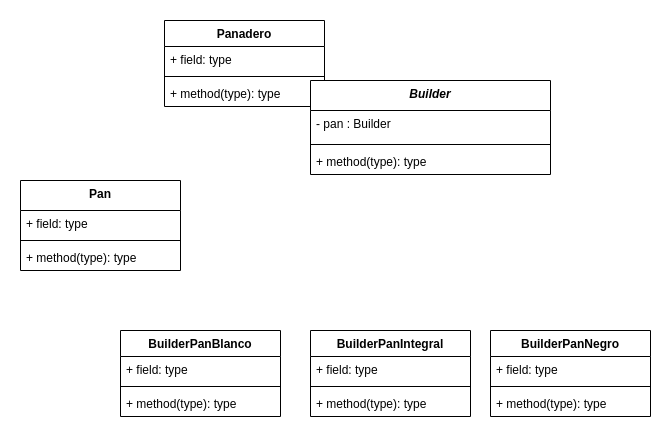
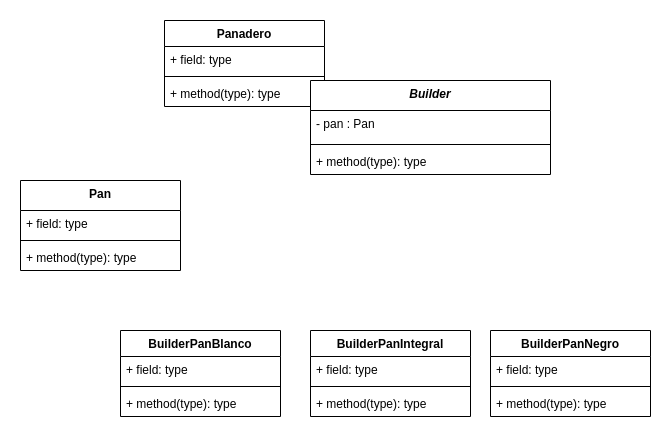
  <mxCell id="0" />
  <mxCell id="1" parent="0" />
  <mxCell id="2" value="Panadero" style="swimlane;fontStyle=1;align=center;verticalAlign=top;childLayout=stackLayout;horizontal=1;startSize=26;horizontalStack=0;resizeParent=1;resizeParentMax=0;resizeLast=0;collapsible=1;marginBottom=0;whiteSpace=wrap;html=1;" parent="1" vertex="1"><mxGeometry x="164" y="20" width="160" height="86" as="geometry" /></mxCell>
  <mxCell id="3" value="+ field: type" style="text;strokeColor=none;fillColor=none;align=left;verticalAlign=top;spacingLeft=4;spacingRight=4;overflow=hidden;rotatable=0;points=[[0,0.5],[1,0.5]];portConstraint=eastwest;whiteSpace=wrap;html=1;" parent="2" vertex="1"><mxGeometry y="26" width="160" height="26" as="geometry" /></mxCell>
  <mxCell id="4" value="" style="line;strokeWidth=1;fillColor=none;align=left;verticalAlign=middle;spacingTop=-1;spacingLeft=3;spacingRight=3;rotatable=0;labelPosition=right;points=[];portConstraint=eastwest;strokeColor=inherit;" parent="2" vertex="1"><mxGeometry y="52" width="160" height="8" as="geometry" /></mxCell>
  <mxCell id="5" value="+ method(type): type" style="text;strokeColor=none;fillColor=none;align=left;verticalAlign=top;spacingLeft=4;spacingRight=4;overflow=hidden;rotatable=0;points=[[0,0.5],[1,0.5]];portConstraint=eastwest;whiteSpace=wrap;html=1;" parent="2" vertex="1"><mxGeometry y="60" width="160" height="26" as="geometry" /></mxCell>
  <mxCell id="6" value="Pan" style="swimlane;fontStyle=1;align=center;verticalAlign=top;childLayout=stackLayout;horizontal=1;startSize=30;horizontalStack=0;resizeParent=1;resizeParentMax=0;resizeLast=0;collapsible=1;marginBottom=0;whiteSpace=wrap;html=1;" parent="1" vertex="1"><mxGeometry x="20" y="180" width="160" height="90" as="geometry" /></mxCell>
  <mxCell id="7" value="+ field: type" style="text;strokeColor=none;fillColor=none;align=left;verticalAlign=top;spacingLeft=4;spacingRight=4;overflow=hidden;rotatable=0;points=[[0,0.5],[1,0.5]];portConstraint=eastwest;whiteSpace=wrap;html=1;" parent="6" vertex="1"><mxGeometry y="30" width="160" height="26" as="geometry" /></mxCell>
  <mxCell id="8" value="" style="line;strokeWidth=1;fillColor=none;align=left;verticalAlign=middle;spacingTop=-1;spacingLeft=3;spacingRight=3;rotatable=0;labelPosition=right;points=[];portConstraint=eastwest;strokeColor=inherit;" parent="6" vertex="1"><mxGeometry y="56" width="160" height="8" as="geometry" /></mxCell>
  <mxCell id="9" value="+ method(type): type" style="text;strokeColor=none;fillColor=none;align=left;verticalAlign=top;spacingLeft=4;spacingRight=4;overflow=hidden;rotatable=0;points=[[0,0.5],[1,0.5]];portConstraint=eastwest;whiteSpace=wrap;html=1;" parent="6" vertex="1"><mxGeometry y="64" width="160" height="26" as="geometry" /></mxCell>
  <mxCell id="10" value="BuilderPanBlanco" style="swimlane;fontStyle=1;align=center;verticalAlign=top;childLayout=stackLayout;horizontal=1;startSize=26;horizontalStack=0;resizeParent=1;resizeParentMax=0;resizeLast=0;collapsible=1;marginBottom=0;whiteSpace=wrap;html=1;" parent="1" vertex="1"><mxGeometry x="120" y="330" width="160" height="86" as="geometry" /></mxCell>
  <mxCell id="11" value="+ field: type" style="text;strokeColor=none;fillColor=none;align=left;verticalAlign=top;spacingLeft=4;spacingRight=4;overflow=hidden;rotatable=0;points=[[0,0.5],[1,0.5]];portConstraint=eastwest;whiteSpace=wrap;html=1;" parent="10" vertex="1"><mxGeometry y="26" width="160" height="26" as="geometry" /></mxCell>
  <mxCell id="12" value="" style="line;strokeWidth=1;fillColor=none;align=left;verticalAlign=middle;spacingTop=-1;spacingLeft=3;spacingRight=3;rotatable=0;labelPosition=right;points=[];portConstraint=eastwest;strokeColor=inherit;" parent="10" vertex="1"><mxGeometry y="52" width="160" height="8" as="geometry" /></mxCell>
  <mxCell id="13" value="+ method(type): type" style="text;strokeColor=none;fillColor=none;align=left;verticalAlign=top;spacingLeft=4;spacingRight=4;overflow=hidden;rotatable=0;points=[[0,0.5],[1,0.5]];portConstraint=eastwest;whiteSpace=wrap;html=1;" parent="10" vertex="1"><mxGeometry y="60" width="160" height="26" as="geometry" /></mxCell>
  <mxCell id="14" value="BuilderPanIntegral" style="swimlane;fontStyle=1;align=center;verticalAlign=top;childLayout=stackLayout;horizontal=1;startSize=26;horizontalStack=0;resizeParent=1;resizeParentMax=0;resizeLast=0;collapsible=1;marginBottom=0;whiteSpace=wrap;html=1;" parent="1" vertex="1"><mxGeometry x="310" y="330" width="160" height="86" as="geometry" /></mxCell>
  <mxCell id="15" value="+ field: type" style="text;strokeColor=none;fillColor=none;align=left;verticalAlign=top;spacingLeft=4;spacingRight=4;overflow=hidden;rotatable=0;points=[[0,0.5],[1,0.5]];portConstraint=eastwest;whiteSpace=wrap;html=1;" parent="14" vertex="1"><mxGeometry y="26" width="160" height="26" as="geometry" /></mxCell>
  <mxCell id="16" value="" style="line;strokeWidth=1;fillColor=none;align=left;verticalAlign=middle;spacingTop=-1;spacingLeft=3;spacingRight=3;rotatable=0;labelPosition=right;points=[];portConstraint=eastwest;strokeColor=inherit;" parent="14" vertex="1"><mxGeometry y="52" width="160" height="8" as="geometry" /></mxCell>
  <mxCell id="17" value="+ method(type): type" style="text;strokeColor=none;fillColor=none;align=left;verticalAlign=top;spacingLeft=4;spacingRight=4;overflow=hidden;rotatable=0;points=[[0,0.5],[1,0.5]];portConstraint=eastwest;whiteSpace=wrap;html=1;" parent="14" vertex="1"><mxGeometry y="60" width="160" height="26" as="geometry" /></mxCell>
  <mxCell id="18" value="BuilderPanNegro" style="swimlane;fontStyle=1;align=center;verticalAlign=top;childLayout=stackLayout;horizontal=1;startSize=26;horizontalStack=0;resizeParent=1;resizeParentMax=0;resizeLast=0;collapsible=1;marginBottom=0;whiteSpace=wrap;html=1;" parent="1" vertex="1"><mxGeometry x="490" y="330" width="160" height="86" as="geometry" /></mxCell>
  <mxCell id="19" value="+ field: type" style="text;strokeColor=none;fillColor=none;align=left;verticalAlign=top;spacingLeft=4;spacingRight=4;overflow=hidden;rotatable=0;points=[[0,0.5],[1,0.5]];portConstraint=eastwest;whiteSpace=wrap;html=1;" parent="18" vertex="1"><mxGeometry y="26" width="160" height="26" as="geometry" /></mxCell>
  <mxCell id="20" value="" style="line;strokeWidth=1;fillColor=none;align=left;verticalAlign=middle;spacingTop=-1;spacingLeft=3;spacingRight=3;rotatable=0;labelPosition=right;points=[];portConstraint=eastwest;strokeColor=inherit;" parent="18" vertex="1"><mxGeometry y="52" width="160" height="8" as="geometry" /></mxCell>
  <mxCell id="21" value="+ method(type): type" style="text;strokeColor=none;fillColor=none;align=left;verticalAlign=top;spacingLeft=4;spacingRight=4;overflow=hidden;rotatable=0;points=[[0,0.5],[1,0.5]];portConstraint=eastwest;whiteSpace=wrap;html=1;" parent="18" vertex="1"><mxGeometry y="60" width="160" height="26" as="geometry" /></mxCell>
  <mxCell id="22" value="&lt;i&gt;Builder&lt;/i&gt;" style="swimlane;fontStyle=1;align=center;verticalAlign=top;childLayout=stackLayout;horizontal=1;startSize=30;horizontalStack=0;resizeParent=1;resizeParentMax=0;resizeLast=0;collapsible=1;marginBottom=0;whiteSpace=wrap;html=1;" vertex="1" parent="1"><mxGeometry x="310" y="80" width="240" height="94" as="geometry" /></mxCell>
- <mxCell id="23" value="- pan : Builder" style="text;strokeColor=none;fillColor=none;align=left;verticalAlign=top;spacingLeft=4;spacingRight=4;overflow=hidden;rotatable=0;points=[[0,0.5],[1,0.5]];portConstraint=eastwest;whiteSpace=wrap;html=1;" vertex="1" parent="22"><mxGeometry y="30" width="240" height="30" as="geometry" /></mxCell>
+ <mxCell id="23" value="- pan : Pan" style="text;strokeColor=none;fillColor=none;align=left;verticalAlign=top;spacingLeft=4;spacingRight=4;overflow=hidden;rotatable=0;points=[[0,0.5],[1,0.5]];portConstraint=eastwest;whiteSpace=wrap;html=1;" vertex="1" parent="22"><mxGeometry y="30" width="240" height="30" as="geometry" /></mxCell>
  <mxCell id="24" value="" style="line;strokeWidth=1;fillColor=none;align=left;verticalAlign=middle;spacingTop=-1;spacingLeft=3;spacingRight=3;rotatable=0;labelPosition=right;points=[];portConstraint=eastwest;strokeColor=inherit;" vertex="1" parent="22"><mxGeometry y="60" width="240" height="8" as="geometry" /></mxCell>
  <mxCell id="25" value="+ method(type): type" style="text;strokeColor=none;fillColor=none;align=left;verticalAlign=top;spacingLeft=4;spacingRight=4;overflow=hidden;rotatable=0;points=[[0,0.5],[1,0.5]];portConstraint=eastwest;whiteSpace=wrap;html=1;" vertex="1" parent="22"><mxGeometry y="68" width="240" height="26" as="geometry" /></mxCell>
